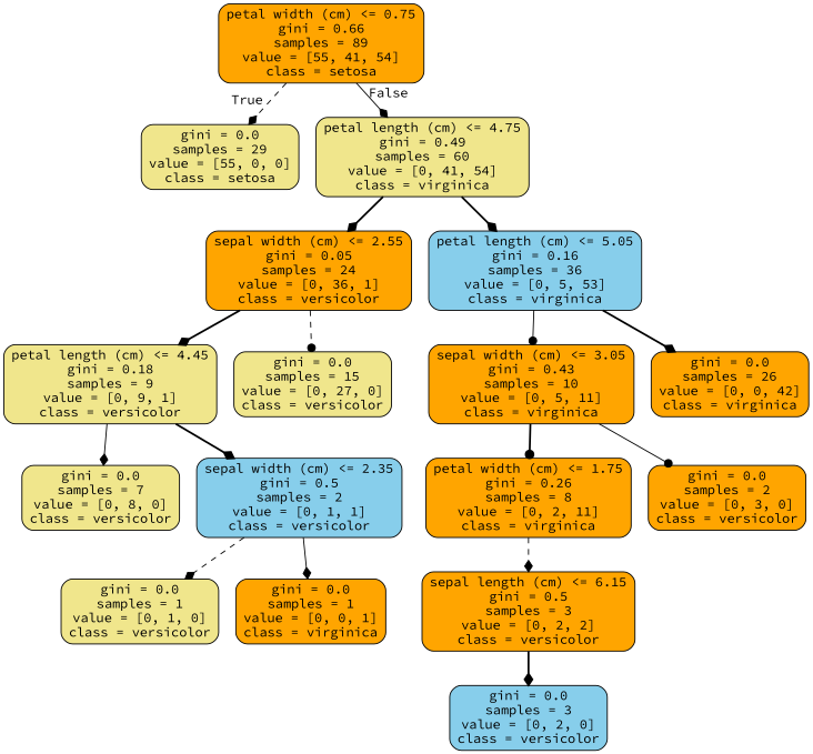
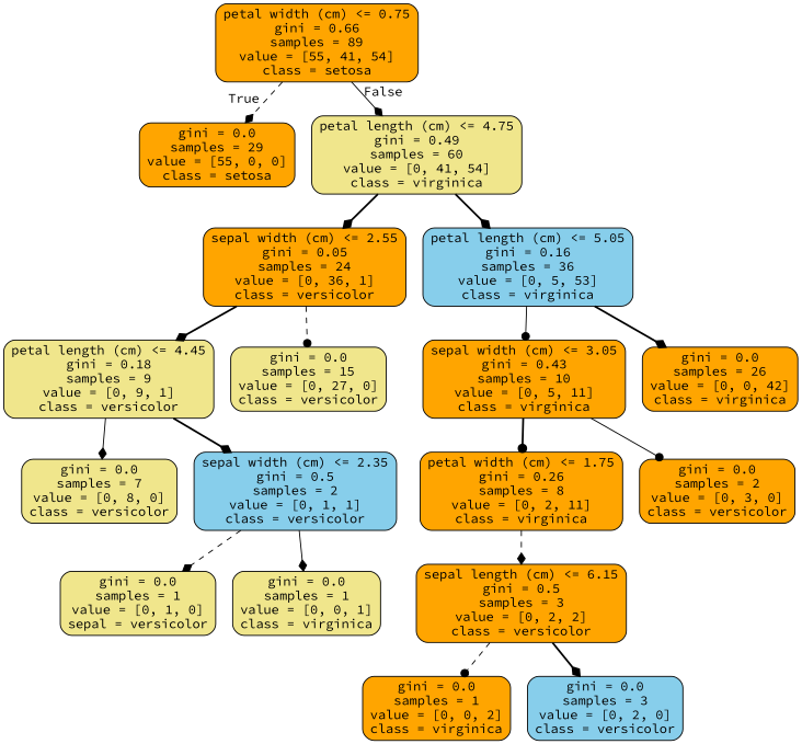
  digraph {
    fontname="Source Code Pro"
    node [color=black fillcolor=orange fontname="Source Code Pro" shape=box style="filled, rounded"]
    edge [arrowhead=diamond fontname="Source Code Pro" style=bold]
    n1 [label="petal width (cm) <= 0.75\ngini = 0.66\nsamples = 89\nvalue = [55, 41, 54]\nclass = setosa"]
-   n2 [fillcolor=khaki label="gini = 0.0\nsamples = 29\nvalue = [55, 0, 0]\nclass = setosa"]
+   n2 [label="gini = 0.0\nsamples = 29\nvalue = [55, 0, 0]\nclass = setosa"]
    n3 [fillcolor=khaki label="petal length (cm) <= 4.75\ngini = 0.49\nsamples = 60\nvalue = [0, 41, 54]\nclass = virginica"]
    n4 [label="sepal width (cm) <= 2.55\ngini = 0.05\nsamples = 24\nvalue = [0, 36, 1]\nclass = versicolor"]
    n5 [fillcolor=skyblue label="petal length (cm) <= 5.05\ngini = 0.16\nsamples = 36\nvalue = [0, 5, 53]\nclass = virginica"]
    n6 [fillcolor=khaki label="petal length (cm) <= 4.45\ngini = 0.18\nsamples = 9\nvalue = [0, 9, 1]\nclass = versicolor"]
    n7 [fillcolor=khaki label="gini = 0.0\nsamples = 15\nvalue = [0, 27, 0]\nclass = versicolor"]
    n8 [label="sepal width (cm) <= 3.05\ngini = 0.43\nsamples = 10\nvalue = [0, 5, 11]\nclass = virginica"]
    n9 [label="gini = 0.0\nsamples = 26\nvalue = [0, 0, 42]\nclass = virginica"]
    n10 [fillcolor=khaki label="gini = 0.0\nsamples = 7\nvalue = [0, 8, 0]\nclass = versicolor"]
    n11 [fillcolor=skyblue label="sepal width (cm) <= 2.35\ngini = 0.5\nsamples = 2\nvalue = [0, 1, 1]\nclass = versicolor"]
-   n12 [fillcolor=khaki label="gini = 0.0\nsamples = 1\nvalue = [0, 1, 0]\nclass = versicolor"]
-   n13 [label="gini = 0.0\nsamples = 1\nvalue = [0, 0, 1]\nclass = virginica"]
+   n12 [fillcolor=khaki label="gini = 0.0\nsamples = 1\nvalue = [0, 1, 0]\nsepal = versicolor"]
+   n13 [fillcolor=khaki label="gini = 0.0\nsamples = 1\nvalue = [0, 0, 1]\nclass = virginica"]
    n14 [label="petal width (cm) <= 1.75\ngini = 0.26\nsamples = 8\nvalue = [0, 2, 11]\nclass = virginica"]
    n15 [label="gini = 0.0\nsamples = 2\nvalue = [0, 3, 0]\nclass = versicolor"]
    n16 [label="sepal length (cm) <= 6.15\ngini = 0.5\nsamples = 3\nvalue = [0, 2, 2]\nclass = versicolor"]
+   n17 [label="gini = 0.0\nsamples = 1\nvalue = [0, 0, 2]\nclass = virginica"]
    n18 [fillcolor=skyblue label="gini = 0.0\nsamples = 3\nvalue = [0, 2, 0]\nclass = versicolor"]
    n1 -> n2 [headlabel=True labelangle=45 labeldistance=2.5 style=dashed]
    n1 -> n3 [headlabel=False labelangle=-45 labeldistance=2.5 style=solid]
    n3 -> n4
    n3 -> n5
    n4 -> n6
    n4 -> n7 [arrowhead=dot style=dashed]
    n5 -> n8 [arrowhead=dot style=solid]
    n5 -> n9
    n6 -> n10 [style=solid]
    n6 -> n11
    n8 -> n14 [arrowhead=dot]
    n8 -> n15 [arrowhead=dot style=solid]
    n11 -> n12 [style=dashed]
    n11 -> n13 [style=solid]
    n14 -> n16 [style=dashed]
+   n16 -> n17 [arrowhead=dot style=dashed]
    n16 -> n18
  }
